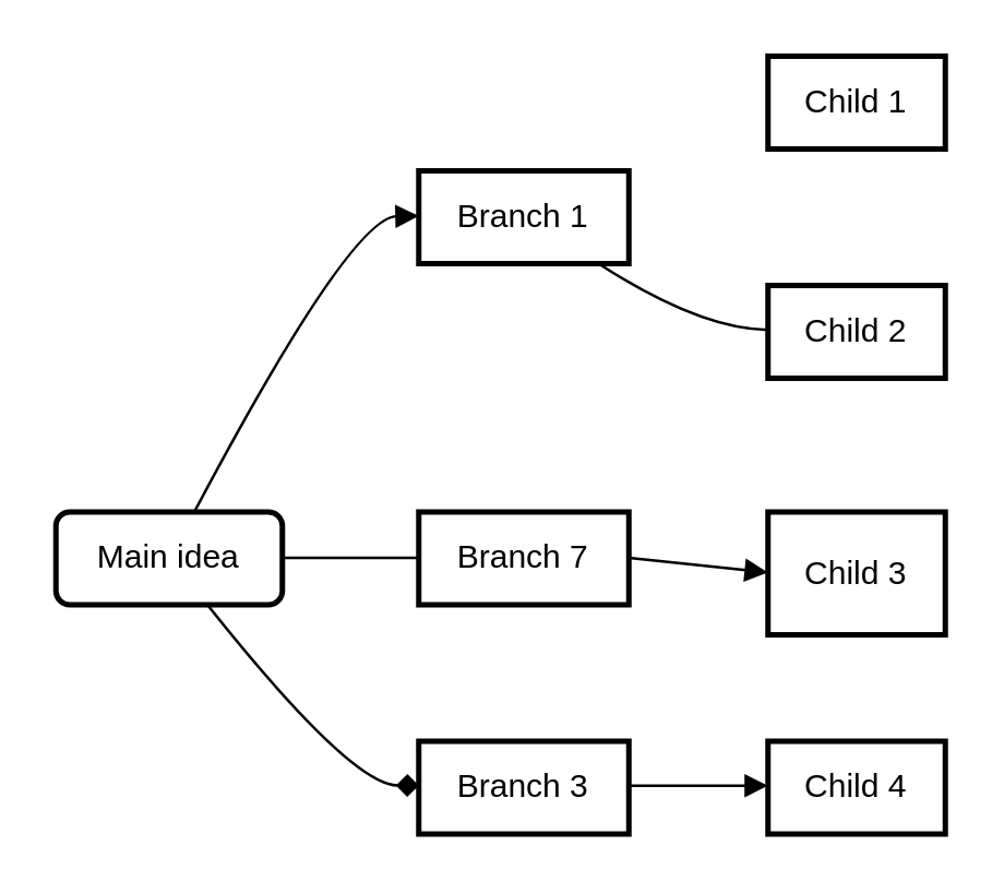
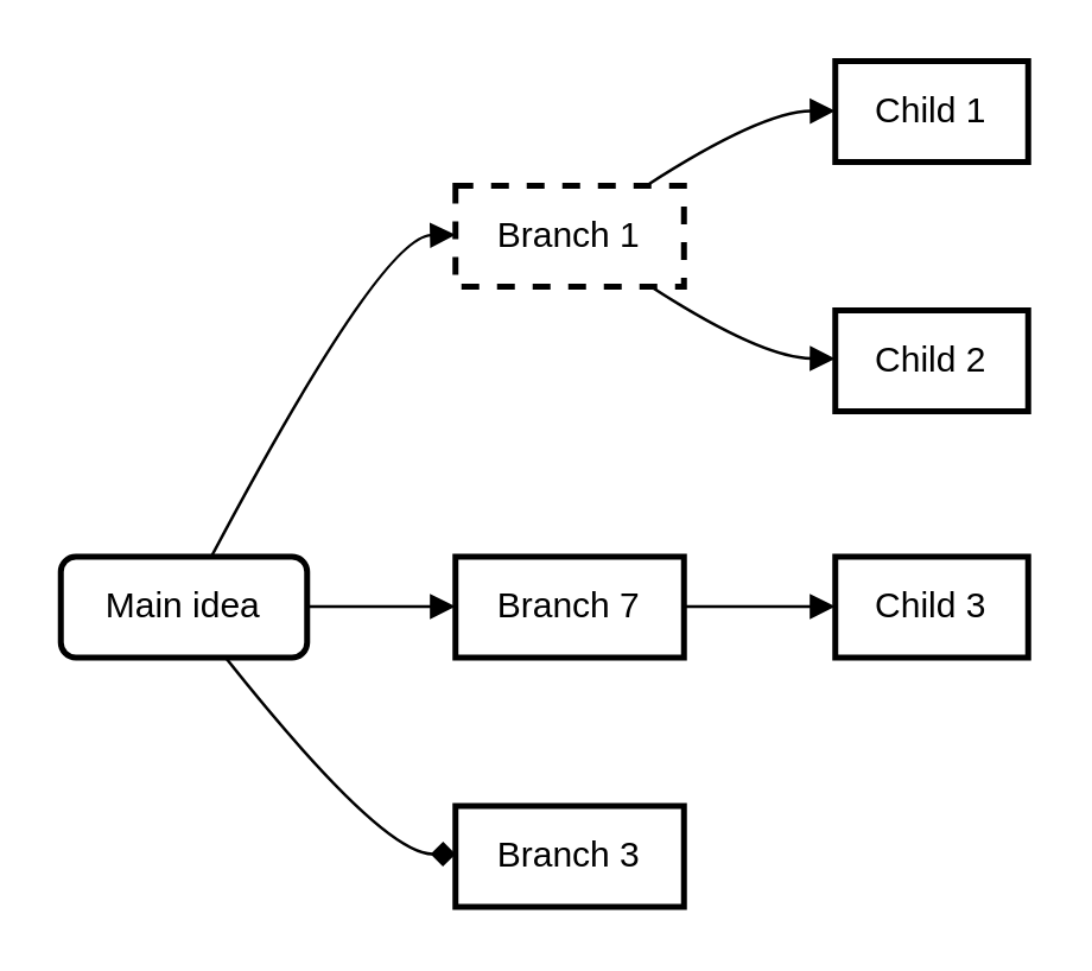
  <mxCell id="0" />
  <mxCell id="1" parent="0" />
  <mxCell id="2" value="Main idea" style="whiteSpace=wrap;strokeWidth=2;rounded=1;" vertex="1" parent="1"><mxGeometry y="187" width="83" height="34" as="geometry" x="20" /></mxCell>
- <mxCell id="3" value="Branch 1" style="whiteSpace=wrap;strokeWidth=2;" vertex="1" parent="1"><mxGeometry x="153" y="62" width="77" height="34" as="geometry" /></mxCell>
+ <mxCell id="3" value="Branch 1" style="whiteSpace=wrap;strokeWidth=2;dashed=1;" vertex="1" parent="1"><mxGeometry x="153" y="62" width="77" height="34" as="geometry" /></mxCell>
  <mxCell id="4" value="Branch 7" style="whiteSpace=wrap;strokeWidth=2;" vertex="1" parent="1"><mxGeometry x="153" y="187" width="77" height="34" as="geometry" /></mxCell>
  <mxCell id="5" value="Branch 3" style="whiteSpace=wrap;strokeWidth=2;" vertex="1" parent="1"><mxGeometry x="153" y="271" width="77" height="34" as="geometry" /></mxCell>
  <mxCell id="6" value="Child 1" style="whiteSpace=wrap;strokeWidth=2;" vertex="1" parent="1"><mxGeometry x="281" width="65" height="34" as="geometry" y="20" /></mxCell>
  <mxCell id="7" value="Child 2" style="whiteSpace=wrap;strokeWidth=2;" vertex="1" parent="1"><mxGeometry x="281" y="104" width="65" height="34" as="geometry" /></mxCell>
- <mxCell id="8" value="Child 3" style="whiteSpace=wrap;strokeWidth=2;" vertex="1" parent="1"><mxGeometry x="281" y="187" width="65" height="45" as="geometry" /></mxCell>
- <mxCell id="9" value="Child 4" style="whiteSpace=wrap;strokeWidth=2;" vertex="1" parent="1"><mxGeometry x="281" y="271" width="65" height="34" as="geometry" /></mxCell>
+ <mxCell id="8" value="Child 3" style="whiteSpace=wrap;strokeWidth=2;" vertex="1" parent="1"><mxGeometry x="281" y="187" width="65" height="34" as="geometry" /></mxCell>
  <mxCell id="10" value="" style="curved=1;startArrow=none;endArrow=block;exitX=0.611;exitY=0;entryX=0.006;entryY=0.485;" edge="1" parent="1" source="2" target="3"><mxGeometry relative="1" as="geometry"><Array as="points"><mxPoint x="128" y="79" /></Array></mxGeometry></mxCell>
- <mxCell id="11" value="" style="curved=1;startArrow=none;endArrow=none;exitX=1.006;exitY=0.493;entryX=0.006;entryY=0.493;" edge="1" parent="1" source="2" target="4"><mxGeometry relative="1" as="geometry"><Array as="points" /></mxGeometry></mxCell>
+ <mxCell id="11" value="" style="curved=1;startArrow=none;endArrow=block;exitX=1.006;exitY=0.493;entryX=0.006;entryY=0.493;" edge="1" parent="1" source="2" target="4"><mxGeometry relative="1" as="geometry"><Array as="points" /></mxGeometry></mxCell>
  <mxCell id="12" value="" style="curved=1;startArrow=none;endArrow=diamond;exitX=0.664;exitY=0.985;entryX=0.006;entryY=0.478;" edge="1" parent="1" source="2" target="5"><mxGeometry relative="1" as="geometry"><Array as="points"><mxPoint x="128" y="287" /></Array></mxGeometry></mxCell>
- <mxCell id="14" value="" style="curved=1;startArrow=none;endArrow=none;exitX=0.84;exitY=0.978;entryX=-0.003;entryY=0.478;" edge="1" parent="1" source="3" target="7"><mxGeometry relative="1" as="geometry"><Array as="points"><mxPoint x="256" y="120" /></Array></mxGeometry></mxCell>
+ <mxCell id="13" value="" style="curved=1;startArrow=none;endArrow=block;exitX=0.84;exitY=-0.007;entryX=-0.003;entryY=0.493;" edge="1" parent="1" source="3" target="6"><mxGeometry relative="1" as="geometry"><Array as="points"><mxPoint x="256" y="37" /></Array></mxGeometry></mxCell>
+ <mxCell id="14" value="" style="curved=1;startArrow=none;endArrow=block;exitX=0.84;exitY=0.978;entryX=-0.003;entryY=0.478;" edge="1" parent="1" source="3" target="7"><mxGeometry relative="1" as="geometry"><Array as="points"><mxPoint x="256" y="120" /></Array></mxGeometry></mxCell>
  <mxCell id="15" value="" style="curved=1;startArrow=none;endArrow=block;exitX=1.01;exitY=0.493;entryX=-0.003;entryY=0.493;" edge="1" parent="1" source="4" target="8"><mxGeometry relative="1" as="geometry"><Array as="points" /></mxGeometry></mxCell>
- <mxCell id="16" value="" style="curved=1;startArrow=none;endArrow=block;exitX=1.01;exitY=0.478;entryX=-0.003;entryY=0.478;" edge="1" parent="1" source="5" target="9"><mxGeometry relative="1" as="geometry"><Array as="points" /></mxGeometry></mxCell>
